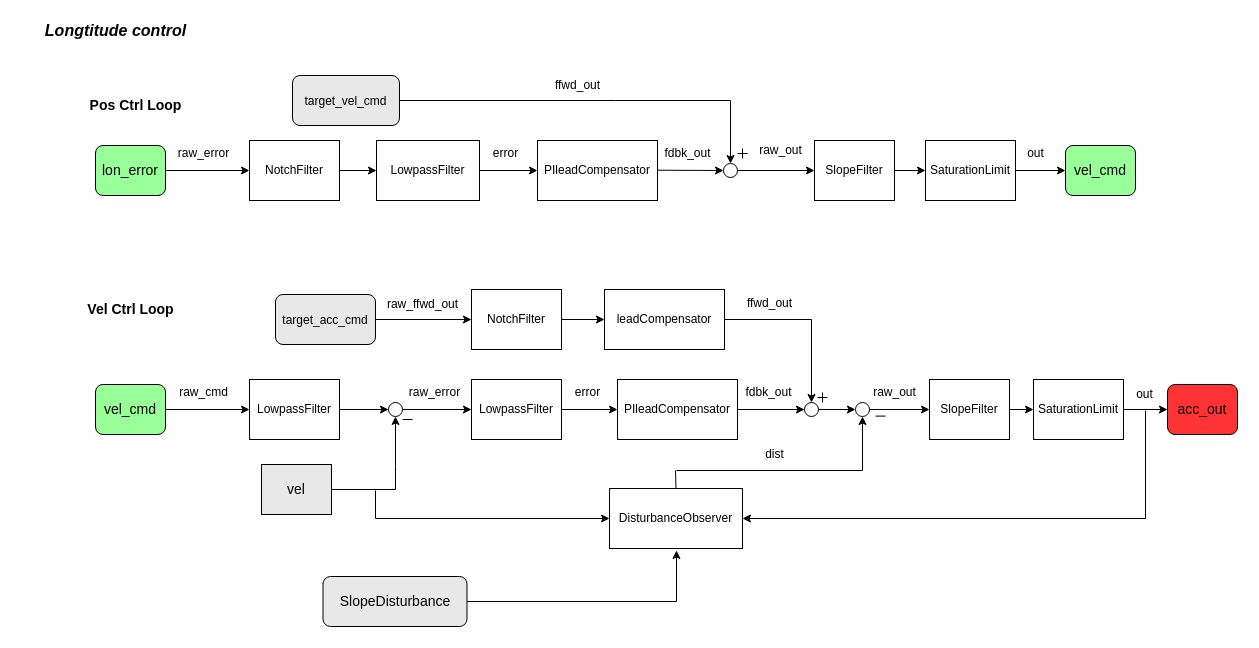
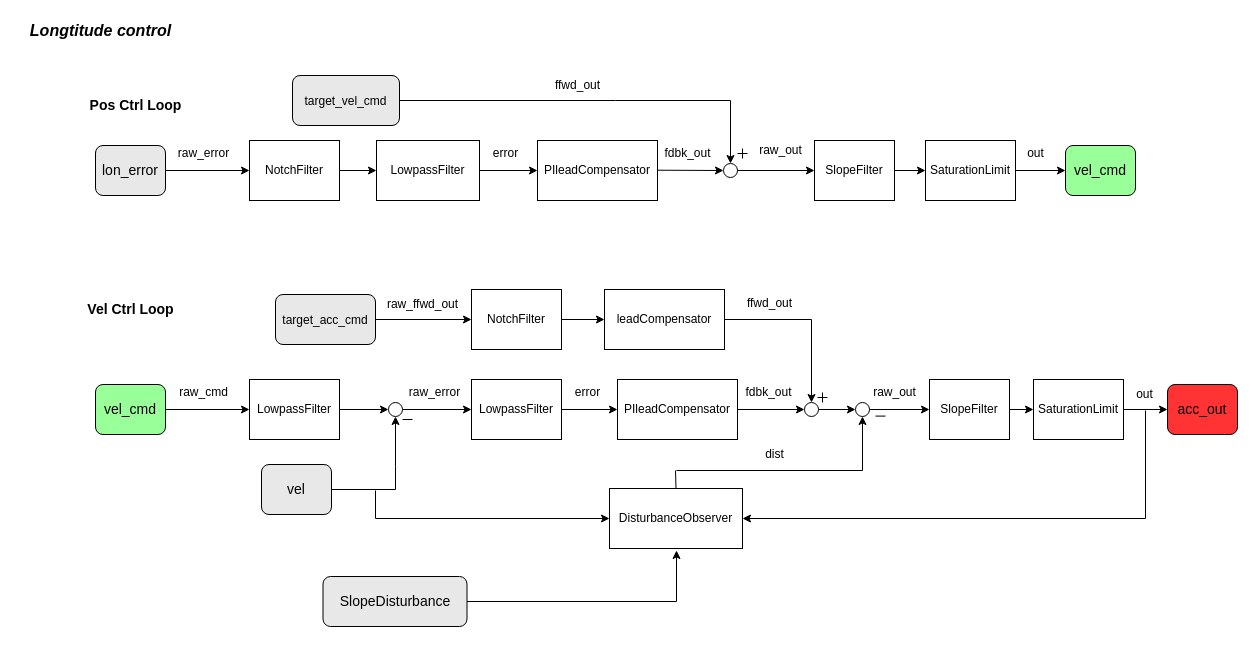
  <mxCell id="0" />
  <mxCell id="1" parent="0" />
  <mxCell id="2" style="edgeStyle=orthogonalEdgeStyle;rounded=0;orthogonalLoop=1;jettySize=auto;html=1;exitX=1;exitY=0.5;exitDx=0;exitDy=0;entryX=0;entryY=0.5;entryDx=0;entryDy=0;" parent="1" source="3" target="7" edge="1"><mxGeometry relative="1" as="geometry"><mxPoint x="399" as="targetPoint" y="170" /></mxGeometry></mxCell>
  <mxCell id="3" value="NotchFilter" style="rounded=0;whiteSpace=wrap;html=1;" parent="1" vertex="1"><mxGeometry x="249" y="140" width="90" height="60" as="geometry" /></mxCell>
  <mxCell id="4" value="" style="endArrow=classic;html=1;rounded=0;entryX=0;entryY=0.5;entryDx=0;entryDy=0;exitX=1;exitY=0.5;exitDx=0;exitDy=0;" parent="1" source="30" target="3" edge="1"><mxGeometry width="50" height="50" relative="1" as="geometry"><mxPoint x="169" as="sourcePoint" y="170" /><mxPoint x="199" y="169.71" as="targetPoint" /></mxGeometry></mxCell>
  <mxCell id="5" value="raw_error" style="text;html=1;align=center;verticalAlign=middle;resizable=0;points=[];autosize=1;strokeColor=none;fillColor=none;" parent="1" vertex="1"><mxGeometry x="168" y="143" width="70" height="20" as="geometry" /></mxCell>
  <mxCell id="6" style="edgeStyle=orthogonalEdgeStyle;rounded=0;orthogonalLoop=1;jettySize=auto;html=1;exitX=1;exitY=0.5;exitDx=0;exitDy=0;entryX=0;entryY=0.5;entryDx=0;entryDy=0;" parent="1" source="7" target="8" edge="1"><mxGeometry relative="1" as="geometry"><mxPoint x="537" y="170.143" as="targetPoint" /></mxGeometry></mxCell>
  <mxCell id="7" value="LowpassFilter" style="rounded=0;whiteSpace=wrap;html=1;" parent="1" vertex="1"><mxGeometry x="376" y="140" width="103" height="60" as="geometry" /></mxCell>
  <mxCell id="8" value="PIleadCompensator" style="rounded=0;whiteSpace=wrap;html=1;" parent="1" vertex="1"><mxGeometry x="537" y="140" width="120" height="60" as="geometry" /></mxCell>
  <mxCell id="9" value="" style="endArrow=classic;html=1;rounded=0;exitX=1;exitY=0.5;exitDx=0;exitDy=0;entryX=0;entryY=0.5;entryDx=0;entryDy=0;" parent="1" target="11" edge="1"><mxGeometry width="50" height="50" relative="1" as="geometry"><mxPoint x="657" y="169.71" as="sourcePoint" /><mxPoint x="718" y="169.71" as="targetPoint" /></mxGeometry></mxCell>
  <mxCell id="10" value="fdbk_out" style="text;html=1;align=center;verticalAlign=middle;resizable=0;points=[];autosize=1;strokeColor=none;fillColor=none;" parent="1" vertex="1"><mxGeometry x="657" y="143" width="60" height="20" as="geometry" /></mxCell>
  <mxCell id="11" value="" style="ellipse;whiteSpace=wrap;html=1;aspect=fixed;" parent="1" vertex="1"><mxGeometry x="723" y="163" width="14" height="14" as="geometry" /></mxCell>
  <mxCell id="12" value="" style="endArrow=classic;html=1;rounded=0;exitX=1;exitY=0.5;exitDx=0;exitDy=0;" parent="1" source="54" edge="1"><mxGeometry width="50" height="50" relative="1" as="geometry"><mxPoint x="508" y="100" as="sourcePoint" /><mxPoint x="730" y="163" as="targetPoint" /><Array as="points"><mxPoint x="615" y="100" /><mxPoint x="730" y="100" /></Array></mxGeometry></mxCell>
  <mxCell id="13" value="" style="group" parent="1" vertex="1" connectable="0"><mxGeometry x="737" y="148" width="10" height="10" as="geometry" /></mxCell>
  <mxCell id="14" value="" style="endArrow=none;html=1;rounded=0;" parent="13" edge="1"><mxGeometry width="50" height="50" relative="1" as="geometry"><mxPoint x="5" y="10" as="sourcePoint" /><mxPoint x="5" as="targetPoint" /></mxGeometry></mxCell>
  <mxCell id="15" value="" style="endArrow=none;html=1;rounded=0;" parent="13" edge="1"><mxGeometry width="50" height="50" relative="1" as="geometry"><mxPoint x="10" y="5" as="sourcePoint" /><mxPoint y="5" as="targetPoint" /></mxGeometry></mxCell>
  <mxCell id="16" value="SlopeFilter" style="rounded=0;whiteSpace=wrap;html=1;" parent="1" vertex="1"><mxGeometry x="814" y="140" width="80" height="60" as="geometry" /></mxCell>
  <mxCell id="17" value="" style="endArrow=classic;html=1;rounded=0;entryX=0;entryY=0.5;entryDx=0;entryDy=0;" parent="1" source="11" target="16" edge="1"><mxGeometry width="50" height="50" relative="1" as="geometry"><mxPoint x="738" as="sourcePoint" y="170" /><mxPoint x="778" as="targetPoint" y="170" /></mxGeometry></mxCell>
  <mxCell id="18" value="SaturationLimit" style="rounded=0;whiteSpace=wrap;html=1;" parent="1" vertex="1"><mxGeometry x="925" y="140" width="90" height="60" as="geometry" /></mxCell>
  <mxCell id="19" value="" style="endArrow=classic;html=1;rounded=0;exitX=1;exitY=0.5;exitDx=0;exitDy=0;entryX=0;entryY=0.5;entryDx=0;entryDy=0;" parent="1" source="16" target="18" edge="1"><mxGeometry width="50" height="50" relative="1" as="geometry"><mxPoint x="896" y="169.76" as="sourcePoint" /><mxPoint x="918" as="targetPoint" y="170" /></mxGeometry></mxCell>
  <mxCell id="20" value="" style="endArrow=classic;html=1;rounded=0;exitX=1;exitY=0.5;exitDx=0;exitDy=0;entryX=0;entryY=0.5;entryDx=0;entryDy=0;" parent="1" source="18" target="31" edge="1"><mxGeometry width="50" height="50" relative="1" as="geometry"><mxPoint x="1038" as="sourcePoint" y="170" /><mxPoint x="1058" as="targetPoint" y="170" /></mxGeometry></mxCell>
  <mxCell id="21" value="raw_out" style="text;html=1;align=center;verticalAlign=middle;resizable=0;points=[];autosize=1;strokeColor=none;fillColor=none;" parent="1" vertex="1"><mxGeometry x="750" y="140" width="60" height="20" as="geometry" /></mxCell>
  <mxCell id="22" value="out" style="text;html=1;align=center;verticalAlign=middle;resizable=0;points=[];autosize=1;strokeColor=none;fillColor=none;" parent="1" vertex="1"><mxGeometry x="1020" y="143" width="30" height="20" as="geometry" /></mxCell>
  <mxCell id="23" value="error" style="text;html=1;align=center;verticalAlign=middle;resizable=0;points=[];autosize=1;strokeColor=none;fillColor=none;" parent="1" vertex="1"><mxGeometry x="485" y="143" width="40" height="20" as="geometry" /></mxCell>
  <mxCell id="24" value="&lt;b&gt;&lt;font style=&quot;font-size: 14px&quot;&gt;Pos Ctrl Loop&lt;/font&gt;&lt;/b&gt;" style="text;html=1;align=center;verticalAlign=middle;resizable=0;points=[];autosize=1;strokeColor=none;fillColor=none;" parent="1" vertex="1"><mxGeometry x="80" y="95" width="110" height="20" as="geometry" /></mxCell>
  <mxCell id="25" style="edgeStyle=orthogonalEdgeStyle;rounded=0;orthogonalLoop=1;jettySize=auto;html=1;exitX=1;exitY=0.5;exitDx=0;exitDy=0;entryX=0;entryY=0.5;entryDx=0;entryDy=0;" parent="1" source="26" target="33" edge="1"><mxGeometry relative="1" as="geometry"><mxPoint x="405" y="409" as="targetPoint" /></mxGeometry></mxCell>
  <mxCell id="26" value="LowpassFilter" style="rounded=0;whiteSpace=wrap;html=1;" parent="1" vertex="1"><mxGeometry x="249" y="379" width="90" height="60" as="geometry" /></mxCell>
  <mxCell id="27" value="" style="endArrow=classic;html=1;rounded=0;entryX=0;entryY=0.5;entryDx=0;entryDy=0;exitX=1;exitY=0.5;exitDx=0;exitDy=0;" parent="1" source="32" target="26" edge="1"><mxGeometry width="50" height="50" relative="1" as="geometry"><mxPoint x="169" y="409" as="sourcePoint" /><mxPoint x="199" y="408.71" as="targetPoint" /></mxGeometry></mxCell>
  <mxCell id="28" value="raw_cmd" style="text;html=1;align=center;verticalAlign=middle;resizable=0;points=[];autosize=1;strokeColor=none;fillColor=none;" parent="1" vertex="1"><mxGeometry x="173" y="382" width="60" height="20" as="geometry" /></mxCell>
  <mxCell id="29" value="&lt;b&gt;&lt;font style=&quot;font-size: 14px&quot;&gt;Vel Ctrl Loop&lt;/font&gt;&lt;/b&gt;" style="text;html=1;align=center;verticalAlign=middle;resizable=0;points=[];autosize=1;strokeColor=none;fillColor=none;" parent="1" vertex="1"><mxGeometry x="80" y="299" width="100" height="20" as="geometry" /></mxCell>
- <mxCell id="30" value="lon_error" style="rounded=1;whiteSpace=wrap;html=1;fontSize=14;fillColor=#99ff99;" parent="1" vertex="1"><mxGeometry x="95" y="145" width="70" height="50" as="geometry" /></mxCell>
+ <mxCell id="30" value="lon_error" style="rounded=1;whiteSpace=wrap;html=1;fontSize=14;fillColor=#E8E8E8;" parent="1" vertex="1"><mxGeometry x="95" y="145" width="70" height="50" as="geometry" /></mxCell>
  <mxCell id="31" value="vel_cmd" style="rounded=1;whiteSpace=wrap;html=1;fontSize=14;fillColor=#99FF99;" parent="1" vertex="1"><mxGeometry x="1065" y="145" width="70" height="50" as="geometry" /></mxCell>
  <mxCell id="32" value="vel_cmd" style="rounded=1;whiteSpace=wrap;html=1;fontSize=14;fillColor=#99FF99;" parent="1" vertex="1"><mxGeometry x="95" y="384" width="70" height="50" as="geometry" /></mxCell>
  <mxCell id="33" value="" style="ellipse;whiteSpace=wrap;html=1;aspect=fixed;" parent="1" vertex="1"><mxGeometry x="388" y="402" width="14" height="14" as="geometry" /></mxCell>
  <mxCell id="34" value="" style="endArrow=classic;html=1;rounded=0;entryX=0.5;entryY=1;entryDx=0;entryDy=0;exitX=1;exitY=0.5;exitDx=0;exitDy=0;" parent="1" source="56" target="33" edge="1"><mxGeometry width="50" height="50" relative="1" as="geometry"><mxPoint x="295" y="466" as="sourcePoint" /><mxPoint x="395" y="429" as="targetPoint" /><Array as="points"><mxPoint x="395" y="489" /><mxPoint x="395" y="466" /></Array></mxGeometry></mxCell>
  <mxCell id="35" value="" style="endArrow=none;html=1;rounded=0;fontSize=14;" parent="1" edge="1"><mxGeometry width="50" height="50" relative="1" as="geometry"><mxPoint x="402" y="419" as="sourcePoint" /><mxPoint x="412" y="419" as="targetPoint" /></mxGeometry></mxCell>
  <mxCell id="36" value="LowpassFilter" style="rounded=0;whiteSpace=wrap;html=1;" parent="1" vertex="1"><mxGeometry x="471" y="379" width="90" height="60" as="geometry" /></mxCell>
  <mxCell id="37" value="raw_error" style="text;html=1;align=center;verticalAlign=middle;resizable=0;points=[];autosize=1;strokeColor=none;fillColor=none;" parent="1" vertex="1"><mxGeometry x="399" y="382" width="70" height="20" as="geometry" /></mxCell>
  <mxCell id="38" style="edgeStyle=orthogonalEdgeStyle;rounded=0;orthogonalLoop=1;jettySize=auto;html=1;entryX=0;entryY=0.5;entryDx=0;entryDy=0;exitX=1;exitY=0.5;exitDx=0;exitDy=0;" parent="1" source="33" target="36" edge="1"><mxGeometry relative="1" as="geometry"><mxPoint x="451" y="408.86" as="targetPoint" /><mxPoint x="405" y="409" as="sourcePoint" /></mxGeometry></mxCell>
  <mxCell id="39" style="edgeStyle=orthogonalEdgeStyle;rounded=0;orthogonalLoop=1;jettySize=auto;html=1;exitX=1;exitY=0.5;exitDx=0;exitDy=0;entryX=0;entryY=0.5;entryDx=0;entryDy=0;" parent="1" source="36" target="41" edge="1"><mxGeometry relative="1" as="geometry"><mxPoint x="615" y="409" as="targetPoint" /><mxPoint x="575" y="408.8" as="sourcePoint" /></mxGeometry></mxCell>
  <mxCell id="40" value="error" style="text;html=1;align=center;verticalAlign=middle;resizable=0;points=[];autosize=1;strokeColor=none;fillColor=none;" parent="1" vertex="1"><mxGeometry x="567" y="382" width="40" height="20" as="geometry" /></mxCell>
  <mxCell id="41" value="PIleadCompensator" style="rounded=0;whiteSpace=wrap;html=1;" parent="1" vertex="1"><mxGeometry x="617" y="379" width="120" height="60" as="geometry" /></mxCell>
  <mxCell id="42" value="" style="endArrow=classic;html=1;rounded=0;exitX=1;exitY=0.5;exitDx=0;exitDy=0;entryX=0;entryY=0.5;entryDx=0;entryDy=0;" parent="1" source="41" target="48" edge="1"><mxGeometry width="50" height="50" relative="1" as="geometry"><mxPoint x="747" y="408.71" as="sourcePoint" /><mxPoint x="805" y="409" as="targetPoint" /></mxGeometry></mxCell>
  <mxCell id="43" value="fdbk_out" style="text;html=1;align=center;verticalAlign=middle;resizable=0;points=[];autosize=1;strokeColor=none;fillColor=none;" parent="1" vertex="1"><mxGeometry x="738" y="382" width="60" height="20" as="geometry" /></mxCell>
  <mxCell id="44" value="NotchFilter" style="rounded=0;whiteSpace=wrap;html=1;" parent="1" vertex="1"><mxGeometry x="471" y="289" width="90" height="60" as="geometry" /></mxCell>
  <mxCell id="45" style="edgeStyle=orthogonalEdgeStyle;rounded=0;orthogonalLoop=1;jettySize=auto;html=1;entryX=0;entryY=0.5;entryDx=0;entryDy=0;exitX=1;exitY=0.5;exitDx=0;exitDy=0;" parent="1" source="59" target="44" edge="1"><mxGeometry relative="1" as="geometry"><mxPoint x="455" y="318.71" as="targetPoint" /><mxPoint x="395" y="319" as="sourcePoint" /></mxGeometry></mxCell>
  <mxCell id="46" value="leadCompensator" style="rounded=0;whiteSpace=wrap;html=1;" parent="1" vertex="1"><mxGeometry x="604" y="289" width="120" height="60" as="geometry" /></mxCell>
  <mxCell id="47" style="edgeStyle=orthogonalEdgeStyle;rounded=0;orthogonalLoop=1;jettySize=auto;html=1;exitX=1;exitY=0.5;exitDx=0;exitDy=0;entryX=0;entryY=0.5;entryDx=0;entryDy=0;" parent="1" source="44" target="46" edge="1"><mxGeometry relative="1" as="geometry"><mxPoint x="615" y="319" as="targetPoint" /><mxPoint x="569" y="318.71" as="sourcePoint" /></mxGeometry></mxCell>
  <mxCell id="48" value="" style="ellipse;whiteSpace=wrap;html=1;aspect=fixed;" parent="1" vertex="1"><mxGeometry x="804" y="402" width="14" height="14" as="geometry" /></mxCell>
  <mxCell id="49" value="" style="endArrow=classic;html=1;rounded=0;entryX=0.5;entryY=0;entryDx=0;entryDy=0;exitX=1;exitY=0.5;exitDx=0;exitDy=0;" parent="1" source="46" target="48" edge="1"><mxGeometry width="50" height="50" relative="1" as="geometry"><mxPoint x="671" y="352" as="sourcePoint" /><mxPoint x="811" y="399" as="targetPoint" /><Array as="points"><mxPoint x="811" y="319" /></Array></mxGeometry></mxCell>
  <mxCell id="50" value="" style="group" parent="1" vertex="1" connectable="0"><mxGeometry x="817" y="392" width="10" height="10" as="geometry" /></mxCell>
  <mxCell id="51" value="" style="endArrow=none;html=1;rounded=0;" parent="50" edge="1"><mxGeometry width="50" height="50" relative="1" as="geometry"><mxPoint x="5" y="10" as="sourcePoint" /><mxPoint x="5" as="targetPoint" /></mxGeometry></mxCell>
  <mxCell id="52" value="" style="endArrow=none;html=1;rounded=0;" parent="50" edge="1"><mxGeometry width="50" height="50" relative="1" as="geometry"><mxPoint x="10" y="5" as="sourcePoint" /><mxPoint y="5" as="targetPoint" /></mxGeometry></mxCell>
  <mxCell id="53" value="ffwd_out" style="text;html=1;align=center;verticalAlign=middle;resizable=0;points=[];autosize=1;strokeColor=none;fillColor=none;" parent="1" vertex="1"><mxGeometry x="739" y="293" width="60" height="20" as="geometry" /></mxCell>
  <mxCell id="54" value="&lt;span style=&quot;font-size: 12px&quot;&gt;target_vel_cmd&lt;/span&gt;" style="rounded=1;whiteSpace=wrap;html=1;fontSize=14;fillColor=#E8E8E8;" parent="1" vertex="1"><mxGeometry x="292" y="75" width="107" height="50" as="geometry" /></mxCell>
  <mxCell id="55" value="ffwd_out" style="text;html=1;align=center;verticalAlign=middle;resizable=0;points=[];autosize=1;strokeColor=none;fillColor=none;" parent="1" vertex="1"><mxGeometry x="547" y="75" width="60" height="20" as="geometry" /></mxCell>
- <mxCell id="56" value="vel" style="whiteSpace=wrap;html=1;fontSize=14;fillColor=#E8E8E8;rounded=0;" parent="1" vertex="1"><mxGeometry x="261" y="464" width="70" height="50" as="geometry" /></mxCell>
+ <mxCell id="56" value="vel" style="rounded=1;whiteSpace=wrap;html=1;fontSize=14;fillColor=#E8E8E8;" parent="1" vertex="1"><mxGeometry x="261" y="464" width="70" height="50" as="geometry" /></mxCell>
  <mxCell id="57" value="raw_out" style="text;html=1;align=center;verticalAlign=middle;resizable=0;points=[];autosize=1;strokeColor=none;fillColor=none;" parent="1" vertex="1"><mxGeometry x="864" y="382" width="60" height="20" as="geometry" /></mxCell>
  <mxCell id="58" value="SlopeFilter" style="rounded=0;whiteSpace=wrap;html=1;" parent="1" vertex="1"><mxGeometry x="929" y="379" width="80" height="60" as="geometry" /></mxCell>
  <mxCell id="59" value="&lt;span style=&quot;font-size: 12px&quot;&gt;target_acc_cmd&lt;/span&gt;" style="rounded=1;whiteSpace=wrap;html=1;fontSize=14;fillColor=#E8E8E8;" parent="1" vertex="1"><mxGeometry x="275" y="294" width="100" height="50" as="geometry" /></mxCell>
  <mxCell id="60" value="raw_ffwd_out" style="text;html=1;align=center;verticalAlign=middle;resizable=0;points=[];autosize=1;strokeColor=none;fillColor=none;" parent="1" vertex="1"><mxGeometry x="376.5" y="294" width="90" height="20" as="geometry" /></mxCell>
  <mxCell id="61" value="SaturationLimit" style="rounded=0;whiteSpace=wrap;html=1;" parent="1" vertex="1"><mxGeometry x="1033" y="379" width="90" height="60" as="geometry" /></mxCell>
  <mxCell id="62" value="" style="endArrow=classic;html=1;rounded=0;exitX=1;exitY=0.5;exitDx=0;exitDy=0;entryX=0;entryY=0.5;entryDx=0;entryDy=0;" parent="1" source="58" target="61" edge="1"><mxGeometry width="50" height="50" relative="1" as="geometry"><mxPoint x="979" y="480" as="sourcePoint" /><mxPoint x="1039" y="409" as="targetPoint" /></mxGeometry></mxCell>
  <mxCell id="63" value="out" style="text;html=1;align=center;verticalAlign=middle;resizable=0;points=[];autosize=1;strokeColor=none;fillColor=none;" parent="1" vertex="1"><mxGeometry x="1129" y="384" width="30" height="20" as="geometry" /></mxCell>
  <mxCell id="64" value="" style="endArrow=classic;html=1;rounded=0;exitX=1;exitY=0.5;exitDx=0;exitDy=0;entryX=0;entryY=0.5;entryDx=0;entryDy=0;" parent="1" source="61" target="68" edge="1"><mxGeometry width="50" height="50" relative="1" as="geometry"><mxPoint x="1139" y="408.76" as="sourcePoint" /><mxPoint x="1175" y="408.76" as="targetPoint" /></mxGeometry></mxCell>
  <mxCell id="65" value="" style="ellipse;whiteSpace=wrap;html=1;aspect=fixed;" parent="1" vertex="1"><mxGeometry x="855" y="402" width="14" height="14" as="geometry" /></mxCell>
  <mxCell id="66" value="" style="endArrow=none;html=1;rounded=0;fontSize=14;" parent="1" edge="1"><mxGeometry width="50" height="50" relative="1" as="geometry"><mxPoint x="875" y="415.6" as="sourcePoint" /><mxPoint x="885" y="415.6" as="targetPoint" /></mxGeometry></mxCell>
  <mxCell id="67" value="" style="endArrow=classic;html=1;rounded=0;exitX=1;exitY=0.5;exitDx=0;exitDy=0;entryX=0;entryY=0.5;entryDx=0;entryDy=0;" parent="1" source="65" edge="1" target="58"><mxGeometry width="50" height="50" relative="1" as="geometry"><mxPoint x="884" y="408.8" as="sourcePoint" /><mxPoint x="920" y="408.8" as="targetPoint" /></mxGeometry></mxCell>
  <mxCell id="68" value="acc_out" style="rounded=1;whiteSpace=wrap;html=1;fontSize=14;fillColor=#FF3333;" parent="1" vertex="1"><mxGeometry x="1167" y="384" width="70" height="50" as="geometry" /></mxCell>
  <mxCell id="69" value="DisturbanceObserver" style="rounded=0;whiteSpace=wrap;html=1;" parent="1" vertex="1"><mxGeometry x="609" y="488" width="133" height="60" as="geometry" /></mxCell>
  <mxCell id="70" value="SlopeDisturbance" style="rounded=1;whiteSpace=wrap;html=1;fontSize=14;fillColor=#E8E8E8;" parent="1" vertex="1"><mxGeometry x="322.5" y="576" width="144" height="50" as="geometry" /></mxCell>
  <mxCell id="71" value="" style="endArrow=classic;html=1;rounded=0;entryX=0;entryY=0.5;entryDx=0;entryDy=0;" parent="1" target="69" edge="1"><mxGeometry width="50" height="50" relative="1" as="geometry"><mxPoint x="375" y="490" as="sourcePoint" /><mxPoint x="438.5" y="609.5" as="targetPoint" /><Array as="points"><mxPoint x="375" y="518" /></Array></mxGeometry></mxCell>
  <mxCell id="72" value="" style="endArrow=classic;html=1;rounded=0;exitX=1;exitY=0.5;exitDx=0;exitDy=0;" parent="1" edge="1" source="70"><mxGeometry width="50" height="50" relative="1" as="geometry"><mxPoint x="466.5" y="600" as="sourcePoint" /><mxPoint x="676" y="550" as="targetPoint" /><Array as="points"><mxPoint x="676" y="601" /></Array></mxGeometry></mxCell>
  <mxCell id="73" value="" style="endArrow=classic;html=1;rounded=0;entryX=1;entryY=0.5;entryDx=0;entryDy=0;" parent="1" target="69" edge="1"><mxGeometry width="50" height="50" relative="1" as="geometry"><mxPoint x="1145" y="410" as="sourcePoint" /><mxPoint x="973" y="578" as="targetPoint" /><Array as="points"><mxPoint x="1145" y="518" /></Array></mxGeometry></mxCell>
  <mxCell id="74" value="" style="endArrow=classic;html=1;rounded=0;entryX=0.5;entryY=1;entryDx=0;entryDy=0;" parent="1" target="65" edge="1"><mxGeometry width="50" height="50" relative="1" as="geometry"><mxPoint x="676" y="470" as="sourcePoint" /><mxPoint x="758.5" y="487" as="targetPoint" /><Array as="points"><mxPoint x="862" y="470" /></Array></mxGeometry></mxCell>
  <mxCell id="75" value="" style="endArrow=none;html=1;rounded=0;exitX=0.5;exitY=0;exitDx=0;exitDy=0;" parent="1" source="69" edge="1"><mxGeometry width="50" height="50" relative="1" as="geometry"><mxPoint x="845" y="550" as="sourcePoint" /><mxPoint x="675" y="470" as="targetPoint" /></mxGeometry></mxCell>
  <mxCell id="76" value="" style="endArrow=classic;html=1;rounded=0;exitX=1;exitY=0.5;exitDx=0;exitDy=0;entryX=0;entryY=0.5;entryDx=0;entryDy=0;" parent="1" source="48" target="65" edge="1"><mxGeometry width="50" height="50" relative="1" as="geometry"><mxPoint x="804" y="433.63" as="sourcePoint" /><mxPoint x="855" y="433.43" as="targetPoint" /></mxGeometry></mxCell>
  <mxCell id="77" value="dist" style="text;html=1;align=center;verticalAlign=middle;resizable=0;points=[];autosize=1;strokeColor=none;fillColor=none;" vertex="1" parent="1"><mxGeometry x="759" y="444" width="30" height="20" as="geometry" /></mxCell>
- <mxCell id="78" value="&lt;b style=&quot;font-size: 16px;&quot;&gt;&lt;font style=&quot;font-size: 16px;&quot;&gt;Longtitude control&lt;br style=&quot;font-size: 16px;&quot;&gt;&lt;/font&gt;&lt;/b&gt;" style="text;html=1;align=center;verticalAlign=middle;resizable=0;points=[];autosize=1;strokeColor=none;fillColor=none;fontSize=16;fontStyle=2" vertex="1" parent="1"><mxGeometry x="35" y="20" width="160" height="20" as="geometry" /></mxCell>
+ <mxCell id="78" value="&lt;b style=&quot;font-size: 16px;&quot;&gt;&lt;font style=&quot;font-size: 16px;&quot;&gt;Longtitude control&lt;br style=&quot;font-size: 16px;&quot;&gt;&lt;/font&gt;&lt;/b&gt;" style="text;html=1;align=center;verticalAlign=middle;resizable=0;points=[];autosize=1;strokeColor=none;fillColor=none;fontSize=16;fontStyle=2" vertex="1" parent="1"><mxGeometry x="20" y="20" width="160" height="20" as="geometry" /></mxCell>
